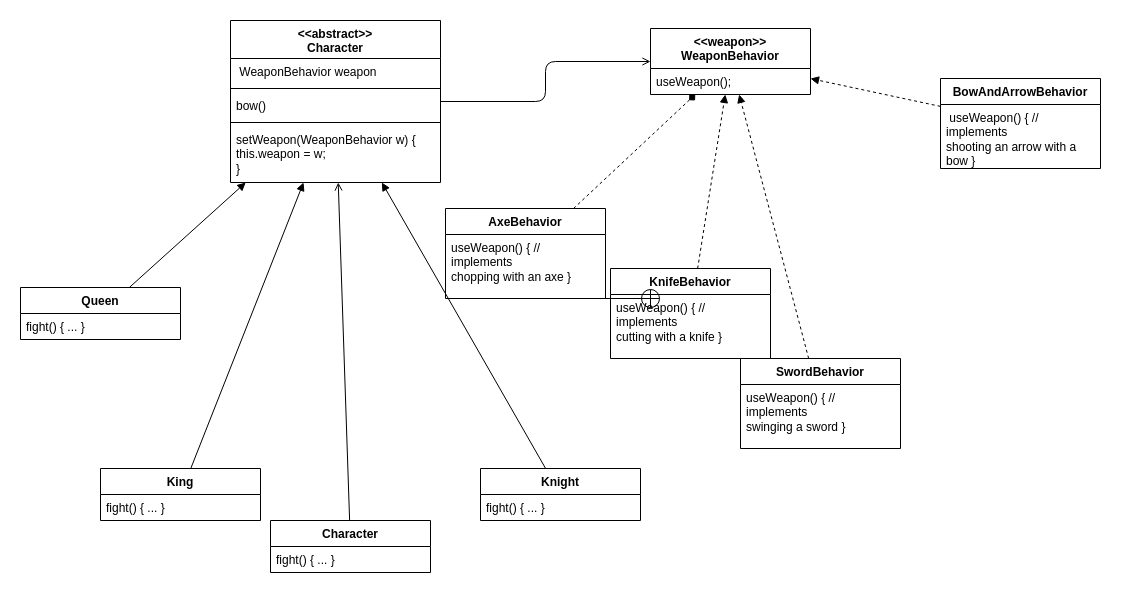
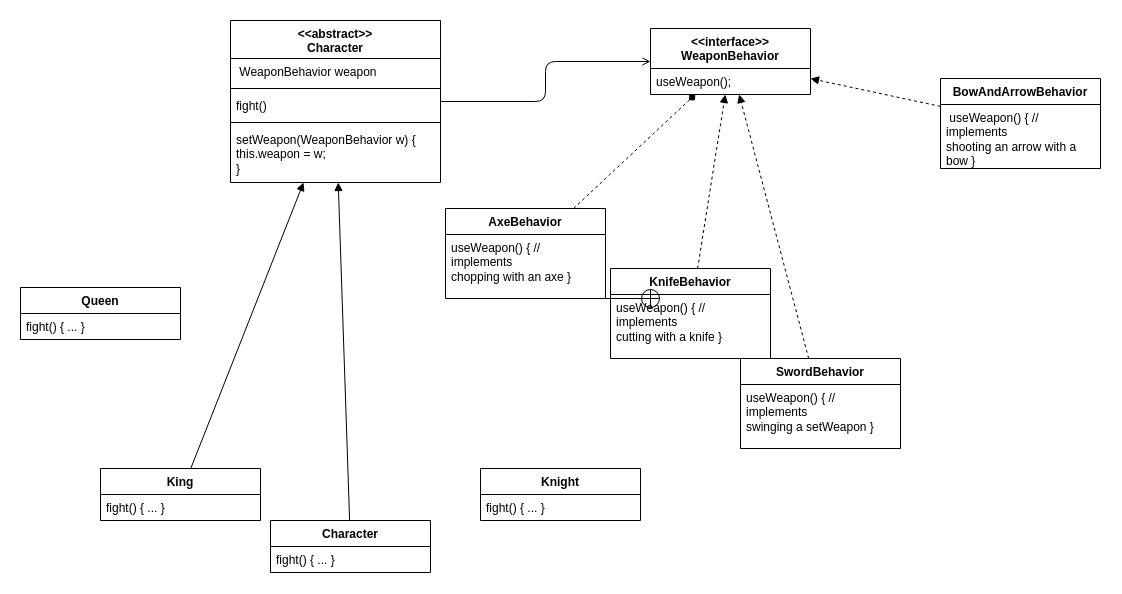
  <mxCell id="0" />
  <mxCell id="1" parent="0" />
  <mxCell id="2" style="edgeStyle=orthogonalEdgeStyle;rounded=1;orthogonalLoop=1;jettySize=auto;html=1;curved=0;endArrow=open;endFill=0;" edge="1" parent="1" source="3" target="24"><mxGeometry relative="1" as="geometry" /></mxCell>
  <mxCell id="3" value="&lt;div&gt;&amp;lt;&amp;lt;abstract&amp;gt;&amp;gt;&lt;/div&gt;Character" style="swimlane;fontStyle=1;align=center;verticalAlign=top;childLayout=stackLayout;horizontal=1;startSize=38;horizontalStack=0;resizeParent=1;resizeParentMax=0;resizeLast=0;collapsible=1;marginBottom=0;whiteSpace=wrap;html=1;" vertex="1" parent="1"><mxGeometry x="230" y="20" width="210" height="162" as="geometry" /></mxCell>
  <mxCell id="4" value="&amp;nbsp;WeaponBehavior weapon&amp;nbsp;" style="text;strokeColor=none;fillColor=none;align=left;verticalAlign=top;spacingLeft=4;spacingRight=4;overflow=hidden;rotatable=0;points=[[0,0.5],[1,0.5]];portConstraint=eastwest;whiteSpace=wrap;html=1;" vertex="1" parent="3"><mxGeometry y="38" width="210" height="26" as="geometry" /></mxCell>
  <mxCell id="5" value="" style="line;strokeWidth=1;fillColor=none;align=left;verticalAlign=middle;spacingTop=-1;spacingLeft=3;spacingRight=3;rotatable=0;labelPosition=right;points=[];portConstraint=eastwest;strokeColor=inherit;" vertex="1" parent="3"><mxGeometry y="64" width="210" height="8" as="geometry" /></mxCell>
- <mxCell id="6" value="bow()" style="text;strokeColor=none;fillColor=none;align=left;verticalAlign=top;spacingLeft=4;spacingRight=4;overflow=hidden;rotatable=0;points=[[0,0.5],[1,0.5]];portConstraint=eastwest;whiteSpace=wrap;html=1;" vertex="1" parent="3"><mxGeometry y="72" width="210" height="26" as="geometry" /></mxCell>
+ <mxCell id="6" value="fight()" style="text;strokeColor=none;fillColor=none;align=left;verticalAlign=top;spacingLeft=4;spacingRight=4;overflow=hidden;rotatable=0;points=[[0,0.5],[1,0.5]];portConstraint=eastwest;whiteSpace=wrap;html=1;" vertex="1" parent="3"><mxGeometry y="72" width="210" height="26" as="geometry" /></mxCell>
  <mxCell id="7" value="" style="line;strokeWidth=1;fillColor=none;align=left;verticalAlign=middle;spacingTop=-1;spacingLeft=3;spacingRight=3;rotatable=0;labelPosition=right;points=[];portConstraint=eastwest;strokeColor=inherit;" vertex="1" parent="3"><mxGeometry y="98" width="210" height="8" as="geometry" /></mxCell>
  <mxCell id="8" value=" setWeapon(WeaponBehavior w) {&lt;br/&gt;    this.weapon = w;&lt;br/&gt; }" style="text;strokeColor=none;fillColor=none;align=left;verticalAlign=top;spacingLeft=4;spacingRight=4;overflow=hidden;rotatable=0;points=[[0,0.5],[1,0.5]];portConstraint=eastwest;whiteSpace=wrap;html=1;" vertex="1" parent="3"><mxGeometry y="106" width="210" height="56" as="geometry" /></mxCell>
- <mxCell id="9" style="rounded=0;orthogonalLoop=1;jettySize=auto;html=1;endArrow=block;endFill=1;" edge="1" parent="1" source="10" target="3"><mxGeometry relative="1" as="geometry" /></mxCell>
  <mxCell id="10" value="Queen" style="swimlane;fontStyle=1;align=center;verticalAlign=top;childLayout=stackLayout;horizontal=1;startSize=26;horizontalStack=0;resizeParent=1;resizeParentMax=0;resizeLast=0;collapsible=1;marginBottom=0;whiteSpace=wrap;html=1;" vertex="1" parent="1"><mxGeometry x="20" y="287" width="160" height="52" as="geometry" /></mxCell>
  <mxCell id="11" value="fight() { ... }" style="text;strokeColor=none;fillColor=none;align=left;verticalAlign=top;spacingLeft=4;spacingRight=4;overflow=hidden;rotatable=0;points=[[0,0.5],[1,0.5]];portConstraint=eastwest;whiteSpace=wrap;html=1;" vertex="1" parent="10"><mxGeometry y="26" width="160" height="26" as="geometry" /></mxCell>
  <mxCell id="12" style="rounded=0;orthogonalLoop=1;jettySize=auto;html=1;endArrow=block;endFill=1;" edge="1" parent="1" source="13" target="3"><mxGeometry relative="1" as="geometry" /></mxCell>
  <mxCell id="13" value="King" style="swimlane;fontStyle=1;align=center;verticalAlign=top;childLayout=stackLayout;horizontal=1;startSize=26;horizontalStack=0;resizeParent=1;resizeParentMax=0;resizeLast=0;collapsible=1;marginBottom=0;whiteSpace=wrap;html=1;" vertex="1" parent="1"><mxGeometry x="100" y="468" width="160" height="52" as="geometry" /></mxCell>
  <mxCell id="14" value="fight() { ... }" style="text;strokeColor=none;fillColor=none;align=left;verticalAlign=top;spacingLeft=4;spacingRight=4;overflow=hidden;rotatable=0;points=[[0,0.5],[1,0.5]];portConstraint=eastwest;whiteSpace=wrap;html=1;" vertex="1" parent="13"><mxGeometry y="26" width="160" height="26" as="geometry" /></mxCell>
- <mxCell id="15" style="rounded=0;orthogonalLoop=1;jettySize=auto;html=1;endArrow=block;endFill=1;" edge="1" parent="1" source="16" target="3"><mxGeometry relative="1" as="geometry" /></mxCell>
  <mxCell id="16" value="Knight" style="swimlane;fontStyle=1;align=center;verticalAlign=top;childLayout=stackLayout;horizontal=1;startSize=26;horizontalStack=0;resizeParent=1;resizeParentMax=0;resizeLast=0;collapsible=1;marginBottom=0;whiteSpace=wrap;html=1;" vertex="1" parent="1"><mxGeometry x="480" y="468" width="160" height="52" as="geometry" /></mxCell>
  <mxCell id="17" value="fight() { ... }" style="text;strokeColor=none;fillColor=none;align=left;verticalAlign=top;spacingLeft=4;spacingRight=4;overflow=hidden;rotatable=0;points=[[0,0.5],[1,0.5]];portConstraint=eastwest;whiteSpace=wrap;html=1;" vertex="1" parent="16"><mxGeometry y="26" width="160" height="26" as="geometry" /></mxCell>
- <mxCell id="18" style="rounded=0;orthogonalLoop=1;jettySize=auto;html=1;endArrow=open;endFill=1;" edge="1" parent="1" source="19" target="3"><mxGeometry relative="1" as="geometry" /></mxCell>
+ <mxCell id="18" style="rounded=0;orthogonalLoop=1;jettySize=auto;html=1;endArrow=block;endFill=1;" edge="1" parent="1" source="19" target="3"><mxGeometry relative="1" as="geometry" /></mxCell>
  <mxCell id="19" value="Character" style="swimlane;fontStyle=1;align=center;verticalAlign=top;childLayout=stackLayout;horizontal=1;startSize=26;horizontalStack=0;resizeParent=1;resizeParentMax=0;resizeLast=0;collapsible=1;marginBottom=0;whiteSpace=wrap;html=1;" vertex="1" parent="1"><mxGeometry x="270" y="520" width="160" height="52" as="geometry" /></mxCell>
  <mxCell id="20" value="fight() { ... }" style="text;strokeColor=none;fillColor=none;align=left;verticalAlign=top;spacingLeft=4;spacingRight=4;overflow=hidden;rotatable=0;points=[[0,0.5],[1,0.5]];portConstraint=eastwest;whiteSpace=wrap;html=1;" vertex="1" parent="19"><mxGeometry y="26" width="160" height="26" as="geometry" /></mxCell>
  <mxCell id="21" style="rounded=1;orthogonalLoop=1;jettySize=auto;html=1;dashed=1;endArrow=block;endFill=1;" edge="1" parent="1" source="22" target="24"><mxGeometry relative="1" as="geometry" /></mxCell>
  <mxCell id="22" value="KnifeBehavior" style="swimlane;fontStyle=1;align=center;verticalAlign=top;childLayout=stackLayout;horizontal=1;startSize=26;horizontalStack=0;resizeParent=1;resizeParentMax=0;resizeLast=0;collapsible=1;marginBottom=0;whiteSpace=wrap;html=1;" vertex="1" parent="1"><mxGeometry x="610" y="268" width="160" height="90" as="geometry" /></mxCell>
  <mxCell id="23" value=" useWeapon() { // implements &lt;br/&gt;cutting with a knife }" style="text;strokeColor=none;fillColor=none;align=left;verticalAlign=top;spacingLeft=4;spacingRight=4;overflow=hidden;rotatable=0;points=[[0,0.5],[1,0.5]];portConstraint=eastwest;whiteSpace=wrap;html=1;" vertex="1" parent="22"><mxGeometry y="26" width="160" height="64" as="geometry" /></mxCell>
- <mxCell id="24" value="&lt;div&gt;&amp;lt;&amp;lt;weapon&amp;gt;&amp;gt;&lt;/div&gt;WeaponBehavior" style="swimlane;fontStyle=1;align=center;verticalAlign=top;childLayout=stackLayout;horizontal=1;startSize=40;horizontalStack=0;resizeParent=1;resizeParentMax=0;resizeLast=0;collapsible=1;marginBottom=0;whiteSpace=wrap;html=1;" vertex="1" parent="1"><mxGeometry x="650" y="28" width="160" height="66" as="geometry" /></mxCell>
+ <mxCell id="24" value="&lt;div&gt;&amp;lt;&amp;lt;interface&amp;gt;&amp;gt;&lt;/div&gt;WeaponBehavior" style="swimlane;fontStyle=1;align=center;verticalAlign=top;childLayout=stackLayout;horizontal=1;startSize=40;horizontalStack=0;resizeParent=1;resizeParentMax=0;resizeLast=0;collapsible=1;marginBottom=0;whiteSpace=wrap;html=1;" vertex="1" parent="1"><mxGeometry x="650" y="28" width="160" height="66" as="geometry" /></mxCell>
  <mxCell id="25" value=" useWeapon();&lt;div&gt;&lt;br/&gt;&lt;/div&gt;" style="text;strokeColor=none;fillColor=none;align=left;verticalAlign=top;spacingLeft=4;spacingRight=4;overflow=hidden;rotatable=0;points=[[0,0.5],[1,0.5]];portConstraint=eastwest;whiteSpace=wrap;html=1;" vertex="1" parent="24"><mxGeometry y="40" width="160" height="26" as="geometry" /></mxCell>
  <mxCell id="26" style="rounded=0;orthogonalLoop=1;jettySize=auto;html=1;dashed=1;endArrow=diamond;endFill=1;" edge="1" parent="1" source="27" target="24"><mxGeometry relative="1" as="geometry" /></mxCell>
  <mxCell id="27" value="AxeBehavior" style="swimlane;fontStyle=1;align=center;verticalAlign=top;childLayout=stackLayout;horizontal=1;startSize=26;horizontalStack=0;resizeParent=1;resizeParentMax=0;resizeLast=0;collapsible=1;marginBottom=0;whiteSpace=wrap;html=1;" vertex="1" parent="1"><mxGeometry x="445" y="208" width="160" height="90" as="geometry" /></mxCell>
  <mxCell id="28" value="useWeapon() { // implements &lt;br/&gt;chopping with an axe }" style="text;strokeColor=none;fillColor=none;align=left;verticalAlign=top;spacingLeft=4;spacingRight=4;overflow=hidden;rotatable=0;points=[[0,0.5],[1,0.5]];portConstraint=eastwest;whiteSpace=wrap;html=1;" vertex="1" parent="27"><mxGeometry y="26" width="160" height="64" as="geometry" /></mxCell>
  <mxCell id="29" value="SwordBehavior" style="swimlane;fontStyle=1;align=center;verticalAlign=top;childLayout=stackLayout;horizontal=1;startSize=26;horizontalStack=0;resizeParent=1;resizeParentMax=0;resizeLast=0;collapsible=1;marginBottom=0;whiteSpace=wrap;html=1;" vertex="1" parent="1"><mxGeometry x="740" y="358" width="160" height="90" as="geometry" /></mxCell>
- <mxCell id="30" value="useWeapon() { // implements &lt;br/&gt;swinging a sword }" style="text;strokeColor=none;fillColor=none;align=left;verticalAlign=top;spacingLeft=4;spacingRight=4;overflow=hidden;rotatable=0;points=[[0,0.5],[1,0.5]];portConstraint=eastwest;whiteSpace=wrap;html=1;" vertex="1" parent="29"><mxGeometry y="26" width="160" height="64" as="geometry" /></mxCell>
+ <mxCell id="30" value="useWeapon() { // implements &lt;br/&gt;swinging a setWeapon }" style="text;strokeColor=none;fillColor=none;align=left;verticalAlign=top;spacingLeft=4;spacingRight=4;overflow=hidden;rotatable=0;points=[[0,0.5],[1,0.5]];portConstraint=eastwest;whiteSpace=wrap;html=1;" vertex="1" parent="29"><mxGeometry y="26" width="160" height="64" as="geometry" /></mxCell>
  <mxCell id="31" style="rounded=0;orthogonalLoop=1;jettySize=auto;html=1;dashed=1;endArrow=block;endFill=1;" edge="1" parent="1" source="32" target="24"><mxGeometry relative="1" as="geometry" /></mxCell>
  <mxCell id="32" value=" BowAndArrowBehavior&lt;div&gt;&lt;br/&gt;&lt;/div&gt;" style="swimlane;fontStyle=1;align=center;verticalAlign=top;childLayout=stackLayout;horizontal=1;startSize=26;horizontalStack=0;resizeParent=1;resizeParentMax=0;resizeLast=0;collapsible=1;marginBottom=0;whiteSpace=wrap;html=1;" vertex="1" parent="1"><mxGeometry x="940" y="78" width="160" height="90" as="geometry" /></mxCell>
  <mxCell id="33" value="&amp;nbsp;useWeapon() { // implements &lt;br/&gt;shooting an arrow with a bow }" style="text;strokeColor=none;fillColor=none;align=left;verticalAlign=top;spacingLeft=4;spacingRight=4;overflow=hidden;rotatable=0;points=[[0,0.5],[1,0.5]];portConstraint=eastwest;whiteSpace=wrap;html=1;" vertex="1" parent="32"><mxGeometry y="26" width="160" height="64" as="geometry" /></mxCell>
  <mxCell id="34" style="rounded=1;orthogonalLoop=1;jettySize=auto;html=1;dashed=1;strokeColor=default;endArrow=block;endFill=1;" edge="1" parent="1" source="29" target="24"><mxGeometry relative="1" as="geometry" /></mxCell>
  <mxCell id="35" value="" style="endArrow=circlePlus;startArrow=none;endFill=0;startFill=0;endSize=8;html=1;labelBackgroundColor=none;rounded=0;" edge="1" parent="1"><mxGeometry width="160" relative="1" as="geometry"><mxPoint x="500" y="298" as="sourcePoint" /><mxPoint x="660" y="298" as="targetPoint" /></mxGeometry></mxCell>
